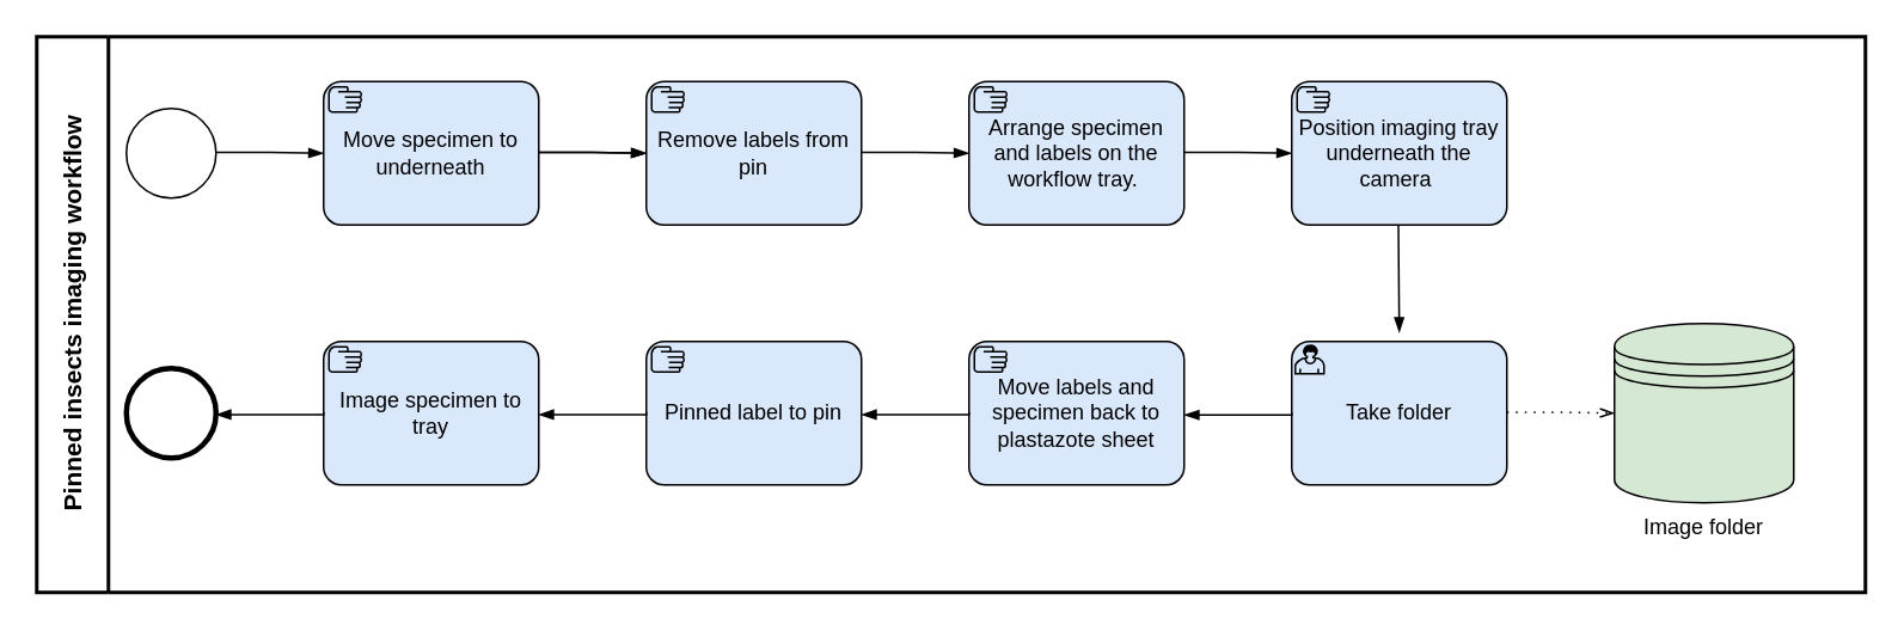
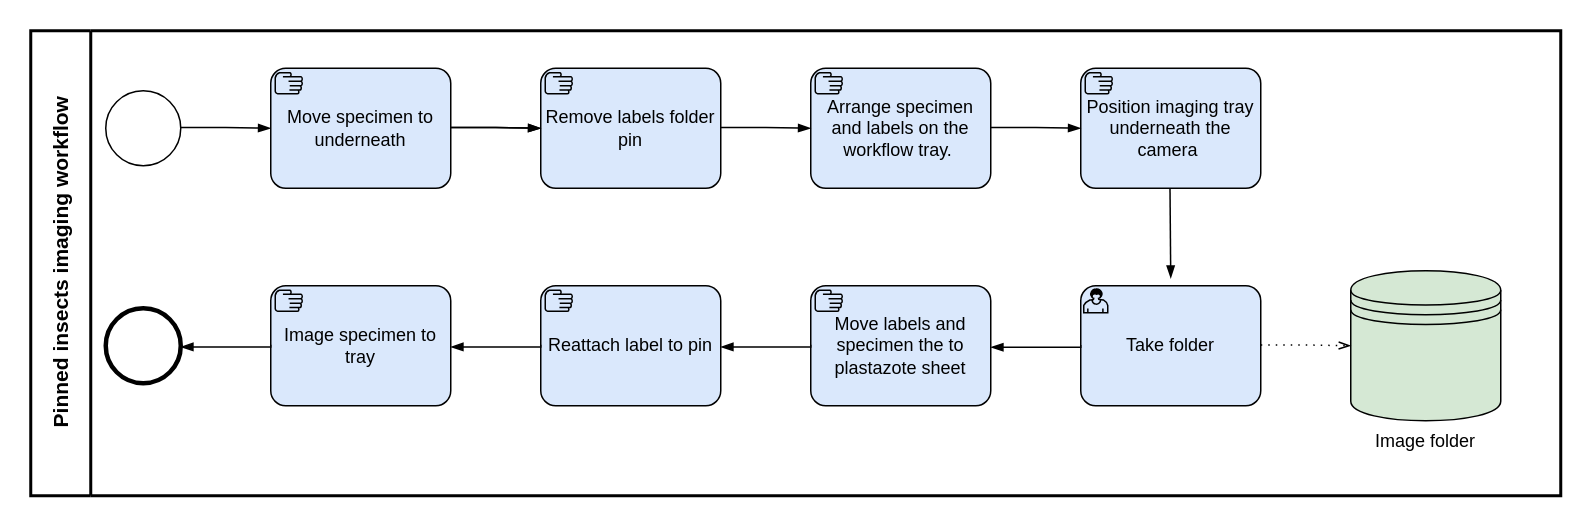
  <mxCell id="0" />
  <mxCell id="1" parent="0" />
  <mxCell id="2" value="&lt;font style=&quot;font-size: 14px&quot;&gt;&lt;b&gt;Pinned insects imaging workflow&lt;/b&gt;&lt;/font&gt;" style="swimlane;html=1;startSize=40;fontStyle=0;collapsible=0;horizontal=0;swimlaneLine=1;swimlaneFillColor=#ffffff;strokeWidth=2;" parent="1" vertex="1"><mxGeometry x="20" y="20" width="1020" height="310" as="geometry" /></mxCell>
  <mxCell id="3" value="" style="points=[[0.145,0.145,0],[0.5,0,0],[0.855,0.145,0],[1,0.5,0],[0.855,0.855,0],[0.5,1,0],[0.145,0.855,0],[0,0.5,0]];shape=mxgraph.bpmn.event;html=1;verticalLabelPosition=bottom;labelBackgroundColor=#ffffff;verticalAlign=top;align=center;perimeter=ellipsePerimeter;outlineConnect=0;aspect=fixed;outline=standard;symbol=general;" parent="1" vertex="1"><mxGeometry x="70" y="60" width="50" height="50" as="geometry" /></mxCell>
  <mxCell id="4" value="" style="points=[[0.145,0.145,0],[0.5,0,0],[0.855,0.145,0],[1,0.5,0],[0.855,0.855,0],[0.5,1,0],[0.145,0.855,0],[0,0.5,0]];shape=mxgraph.bpmn.event;html=1;verticalLabelPosition=bottom;labelBackgroundColor=#ffffff;verticalAlign=top;align=center;perimeter=ellipsePerimeter;outlineConnect=0;aspect=fixed;outline=end;symbol=terminate2;" parent="1" vertex="1"><mxGeometry x="70" y="205" width="50" height="50" as="geometry" /></mxCell>
  <mxCell id="5" value="Image folder" style="shape=datastore;whiteSpace=wrap;html=1;labelPosition=center;verticalLabelPosition=bottom;align=center;verticalAlign=top;fillColor=#d5e8d4;strokeColor=#000000;" parent="1" vertex="1"><mxGeometry x="900" y="180" width="100" height="100" as="geometry" /></mxCell>
  <mxCell id="6" value="Take folder" style="points=[[0.25,0,0],[0.5,0,0],[0.75,0,0],[1,0.25,0],[1,0.5,0],[1,0.75,0],[0.75,1,0],[0.5,1,0],[0.25,1,0],[0,0.75,0],[0,0.5,0],[0,0.25,0]];shape=mxgraph.bpmn.task;whiteSpace=wrap;rectStyle=rounded;size=10;taskMarker=user;fillColor=#dae8fc;strokeColor=#000000;" parent="1" vertex="1"><mxGeometry x="720" y="190" width="120" height="80" as="geometry" /></mxCell>
  <mxCell id="7" value="" style="edgeStyle=elbowEdgeStyle;fontSize=12;html=1;endArrow=blockThin;endFill=1;rounded=0;entryX=0;entryY=0.5;entryDx=0;entryDy=0;entryPerimeter=0;" parent="1" target="8" edge="1"><mxGeometry width="160" relative="1" as="geometry"><mxPoint x="120" y="84.5" as="sourcePoint" /><mxPoint x="170" y="85" as="targetPoint" /></mxGeometry></mxCell>
  <mxCell id="8" value="Move specimen to underneath" style="points=[[0.25,0,0],[0.5,0,0],[0.75,0,0],[1,0.25,0],[1,0.5,0],[1,0.75,0],[0.75,1,0],[0.5,1,0],[0.25,1,0],[0,0.75,0],[0,0.5,0],[0,0.25,0]];shape=mxgraph.bpmn.task;whiteSpace=wrap;rectStyle=rounded;size=10;taskMarker=manual;strokeColor=#000000;fillColor=#dae8fc;" parent="1" vertex="1"><mxGeometry x="180" y="45" width="120" height="80" as="geometry" /></mxCell>
- <mxCell id="9" value="Remove labels from pin" style="points=[[0.25,0,0],[0.5,0,0],[0.75,0,0],[1,0.25,0],[1,0.5,0],[1,0.75,0],[0.75,1,0],[0.5,1,0],[0.25,1,0],[0,0.75,0],[0,0.5,0],[0,0.25,0]];shape=mxgraph.bpmn.task;whiteSpace=wrap;rectStyle=rounded;size=10;taskMarker=manual;strokeColor=#000000;fillColor=#dae8fc;" parent="1" vertex="1"><mxGeometry x="360" y="45" width="120" height="80" as="geometry" /></mxCell>
+ <mxCell id="9" value="Remove labels folder pin" style="points=[[0.25,0,0],[0.5,0,0],[0.75,0,0],[1,0.25,0],[1,0.5,0],[1,0.75,0],[0.75,1,0],[0.5,1,0],[0.25,1,0],[0,0.75,0],[0,0.5,0],[0,0.25,0]];shape=mxgraph.bpmn.task;whiteSpace=wrap;rectStyle=rounded;size=10;taskMarker=manual;strokeColor=#000000;fillColor=#dae8fc;" parent="1" vertex="1"><mxGeometry x="360" y="45" width="120" height="80" as="geometry" /></mxCell>
  <mxCell id="10" value="Arrange specimen and labels on the workflow tray. " style="points=[[0.25,0,0],[0.5,0,0],[0.75,0,0],[1,0.25,0],[1,0.5,0],[1,0.75,0],[0.75,1,0],[0.5,1,0],[0.25,1,0],[0,0.75,0],[0,0.5,0],[0,0.25,0]];shape=mxgraph.bpmn.task;whiteSpace=wrap;rectStyle=rounded;size=10;taskMarker=manual;strokeColor=#000000;fillColor=#dae8fc;" parent="1" vertex="1"><mxGeometry x="540" y="45" width="120" height="80" as="geometry" /></mxCell>
  <mxCell id="11" value="" style="edgeStyle=elbowEdgeStyle;fontSize=12;html=1;endArrow=blockThin;endFill=1;rounded=0;entryX=0;entryY=0.5;entryDx=0;entryDy=0;entryPerimeter=0;" parent="1" edge="1"><mxGeometry width="160" relative="1" as="geometry"><mxPoint x="300" y="84.5" as="sourcePoint" /><mxPoint x="360" y="85" as="targetPoint" /></mxGeometry></mxCell>
  <mxCell id="12" value="" style="edgeStyle=elbowEdgeStyle;fontSize=12;html=1;endArrow=blockThin;endFill=1;rounded=0;entryX=0;entryY=0.5;entryDx=0;entryDy=0;entryPerimeter=0;" parent="1" edge="1"><mxGeometry width="160" relative="1" as="geometry"><mxPoint x="300" y="84.5" as="sourcePoint" /><mxPoint x="360" y="85" as="targetPoint" /></mxGeometry></mxCell>
  <mxCell id="13" value="" style="edgeStyle=elbowEdgeStyle;fontSize=12;html=1;endArrow=blockThin;endFill=1;rounded=0;entryX=0;entryY=0.5;entryDx=0;entryDy=0;entryPerimeter=0;" parent="1" edge="1"><mxGeometry width="160" relative="1" as="geometry"><mxPoint x="480" y="84.5" as="sourcePoint" /><mxPoint x="540" y="85" as="targetPoint" /></mxGeometry></mxCell>
  <mxCell id="14" value="Position imaging tray underneath the camera " style="points=[[0.25,0,0],[0.5,0,0],[0.75,0,0],[1,0.25,0],[1,0.5,0],[1,0.75,0],[0.75,1,0],[0.5,1,0],[0.25,1,0],[0,0.75,0],[0,0.5,0],[0,0.25,0]];shape=mxgraph.bpmn.task;whiteSpace=wrap;rectStyle=rounded;size=10;taskMarker=manual;strokeColor=#000000;fillColor=#dae8fc;" parent="1" vertex="1"><mxGeometry x="720" y="45" width="120" height="80" as="geometry" /></mxCell>
  <mxCell id="15" value="" style="edgeStyle=elbowEdgeStyle;fontSize=12;html=1;endArrow=blockThin;endFill=1;rounded=0;entryX=0;entryY=0.5;entryDx=0;entryDy=0;entryPerimeter=0;" parent="1" edge="1"><mxGeometry width="160" relative="1" as="geometry"><mxPoint x="660" y="84.5" as="sourcePoint" /><mxPoint x="720" y="85" as="targetPoint" /></mxGeometry></mxCell>
  <mxCell id="16" value="" style="edgeStyle=elbowEdgeStyle;fontSize=12;html=1;endArrow=blockThin;endFill=1;rounded=0;" parent="1" edge="1"><mxGeometry width="160" relative="1" as="geometry"><mxPoint x="779.5" y="125" as="sourcePoint" /><mxPoint x="779.5" y="185" as="targetPoint" /></mxGeometry></mxCell>
  <mxCell id="17" value="" style="edgeStyle=elbowEdgeStyle;fontSize=12;html=1;endArrow=blockThin;endFill=1;rounded=0;" parent="1" edge="1"><mxGeometry width="160" relative="1" as="geometry"><mxPoint x="720" y="229.5" as="sourcePoint" /><mxPoint x="660" y="231" as="targetPoint" /><Array as="points"><mxPoint x="720" y="239.5" /></Array></mxGeometry></mxCell>
- <mxCell id="18" value="Move labels and specimen back to plastazote sheet" style="points=[[0.25,0,0],[0.5,0,0],[0.75,0,0],[1,0.25,0],[1,0.5,0],[1,0.75,0],[0.75,1,0],[0.5,1,0],[0.25,1,0],[0,0.75,0],[0,0.5,0],[0,0.25,0]];shape=mxgraph.bpmn.task;whiteSpace=wrap;rectStyle=rounded;size=10;taskMarker=manual;strokeColor=#000000;fillColor=#dae8fc;" parent="1" vertex="1"><mxGeometry x="540" y="190" width="120" height="80" as="geometry" /></mxCell>
- <mxCell id="19" value="Pinned label to pin" style="points=[[0.25,0,0],[0.5,0,0],[0.75,0,0],[1,0.25,0],[1,0.5,0],[1,0.75,0],[0.75,1,0],[0.5,1,0],[0.25,1,0],[0,0.75,0],[0,0.5,0],[0,0.25,0]];shape=mxgraph.bpmn.task;whiteSpace=wrap;rectStyle=rounded;size=10;taskMarker=manual;strokeColor=#000000;fillColor=#dae8fc;" parent="1" vertex="1"><mxGeometry x="360" y="190" width="120" height="80" as="geometry" /></mxCell>
+ <mxCell id="18" value="Move labels and specimen the to plastazote sheet" style="points=[[0.25,0,0],[0.5,0,0],[0.75,0,0],[1,0.25,0],[1,0.5,0],[1,0.75,0],[0.75,1,0],[0.5,1,0],[0.25,1,0],[0,0.75,0],[0,0.5,0],[0,0.25,0]];shape=mxgraph.bpmn.task;whiteSpace=wrap;rectStyle=rounded;size=10;taskMarker=manual;strokeColor=#000000;fillColor=#dae8fc;" parent="1" vertex="1"><mxGeometry x="540" y="190" width="120" height="80" as="geometry" /></mxCell>
+ <mxCell id="19" value="Reattach label to pin" style="points=[[0.25,0,0],[0.5,0,0],[0.75,0,0],[1,0.25,0],[1,0.5,0],[1,0.75,0],[0.75,1,0],[0.5,1,0],[0.25,1,0],[0,0.75,0],[0,0.5,0],[0,0.25,0]];shape=mxgraph.bpmn.task;whiteSpace=wrap;rectStyle=rounded;size=10;taskMarker=manual;strokeColor=#000000;fillColor=#dae8fc;" parent="1" vertex="1"><mxGeometry x="360" y="190" width="120" height="80" as="geometry" /></mxCell>
  <mxCell id="20" value="Image specimen to tray" style="points=[[0.25,0,0],[0.5,0,0],[0.75,0,0],[1,0.25,0],[1,0.5,0],[1,0.75,0],[0.75,1,0],[0.5,1,0],[0.25,1,0],[0,0.75,0],[0,0.5,0],[0,0.25,0]];shape=mxgraph.bpmn.task;whiteSpace=wrap;rectStyle=rounded;size=10;taskMarker=manual;strokeColor=#000000;fillColor=#dae8fc;" parent="1" vertex="1"><mxGeometry x="180" y="190" width="120" height="80" as="geometry" /></mxCell>
  <mxCell id="21" value="" style="edgeStyle=elbowEdgeStyle;fontSize=12;html=1;endArrow=blockThin;endFill=1;rounded=0;" parent="1" edge="1"><mxGeometry width="160" relative="1" as="geometry"><mxPoint x="180" y="229.25" as="sourcePoint" /><mxPoint x="120" y="230.75" as="targetPoint" /><Array as="points"><mxPoint x="180" y="239.25" /></Array></mxGeometry></mxCell>
  <mxCell id="22" value="" style="edgeStyle=elbowEdgeStyle;fontSize=12;html=1;endArrow=blockThin;endFill=1;rounded=0;" parent="1" edge="1"><mxGeometry width="160" relative="1" as="geometry"><mxPoint x="360" y="229.25" as="sourcePoint" /><mxPoint x="300" y="230.75" as="targetPoint" /><Array as="points"><mxPoint x="360" y="239.25" /></Array></mxGeometry></mxCell>
  <mxCell id="23" value="" style="edgeStyle=elbowEdgeStyle;fontSize=12;html=1;endArrow=blockThin;endFill=1;rounded=0;" parent="1" edge="1"><mxGeometry width="160" relative="1" as="geometry"><mxPoint x="540" y="229.25" as="sourcePoint" /><mxPoint x="480" y="230.75" as="targetPoint" /><Array as="points"><mxPoint x="540" y="239.25" /></Array></mxGeometry></mxCell>
  <mxCell id="24" value="" style="edgeStyle=elbowEdgeStyle;fontSize=12;html=1;endFill=0;startFill=0;endSize=6;startSize=6;dashed=1;dashPattern=1 4;endArrow=openThin;startArrow=none;rounded=0;strokeColor=#000000;" edge="1" parent="1"><mxGeometry width="160" relative="1" as="geometry"><mxPoint x="840" y="229.5" as="sourcePoint" /><mxPoint x="900" y="230" as="targetPoint" /></mxGeometry></mxCell>
